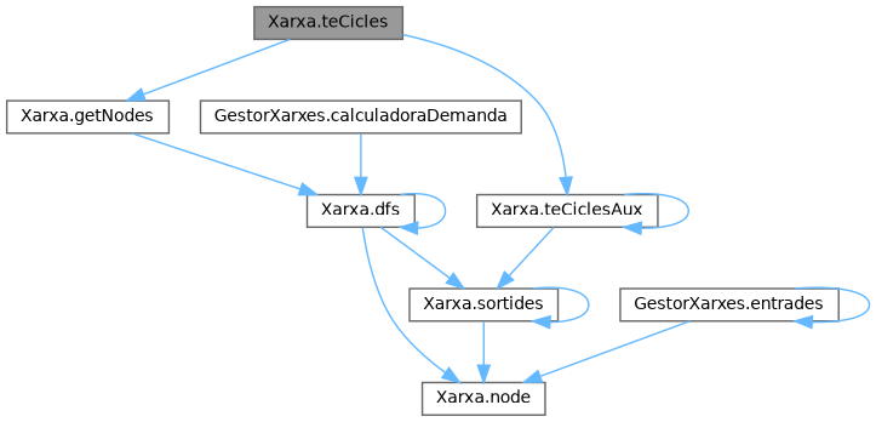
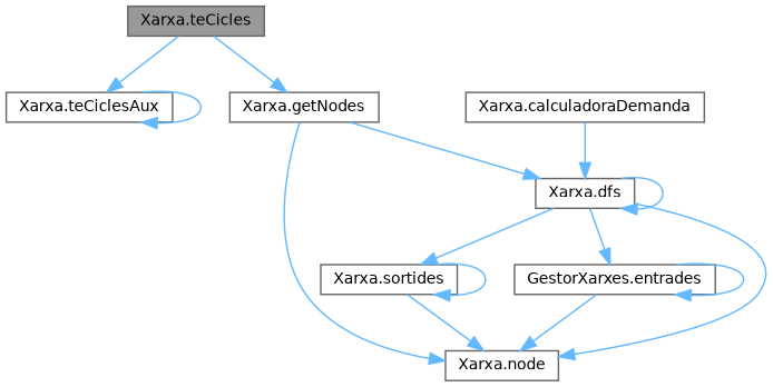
  digraph {
    rankdir=TB
    node [color=grey40 fillcolor=white fontname=Helvetica fontsize=10 shape=box style=filled]
    edge [color=steelblue1 fontname=Helvetica fontsize=10 labelfontname=Helvetica labelfontsize=10 style=solid]
    n1 [color=gray40 fillcolor=grey60 fontcolor=black height=0.2 label="Xarxa.teCicles" width=0.4]
    n2 [height=0.2 label="Xarxa.getNodes" width=0.4]
    n3 [height=0.2 label="Xarxa.teCiclesAux" width=0.4]
    n4 [height=0.2 label="Xarxa.dfs" width=0.4]
    n5 [height=0.2 label="Xarxa.node" width=0.4]
    n6 [height=0.2 label="Xarxa.sortides" width=0.4]
    n7 [height=0.2 label="GestorXarxes.entrades" width=0.4]
-   n8 [height=0.2 label="GestorXarxes.calculadoraDemanda" width=0.4]
+   n8 [height=0.2 label="Xarxa.calculadoraDemanda" width=0.4]
    n1 -> n2
    n1 -> n3
    n2 -> n4
+   n2 -> n5
    n3 -> n3
-   n3 -> n6
    n4 -> n4
    n4 -> n5
    n4 -> n6
+   n4 -> n7
    n6 -> n5
    n6 -> n6
    n7 -> n5
    n7 -> n7
    n8 -> n4
  }
